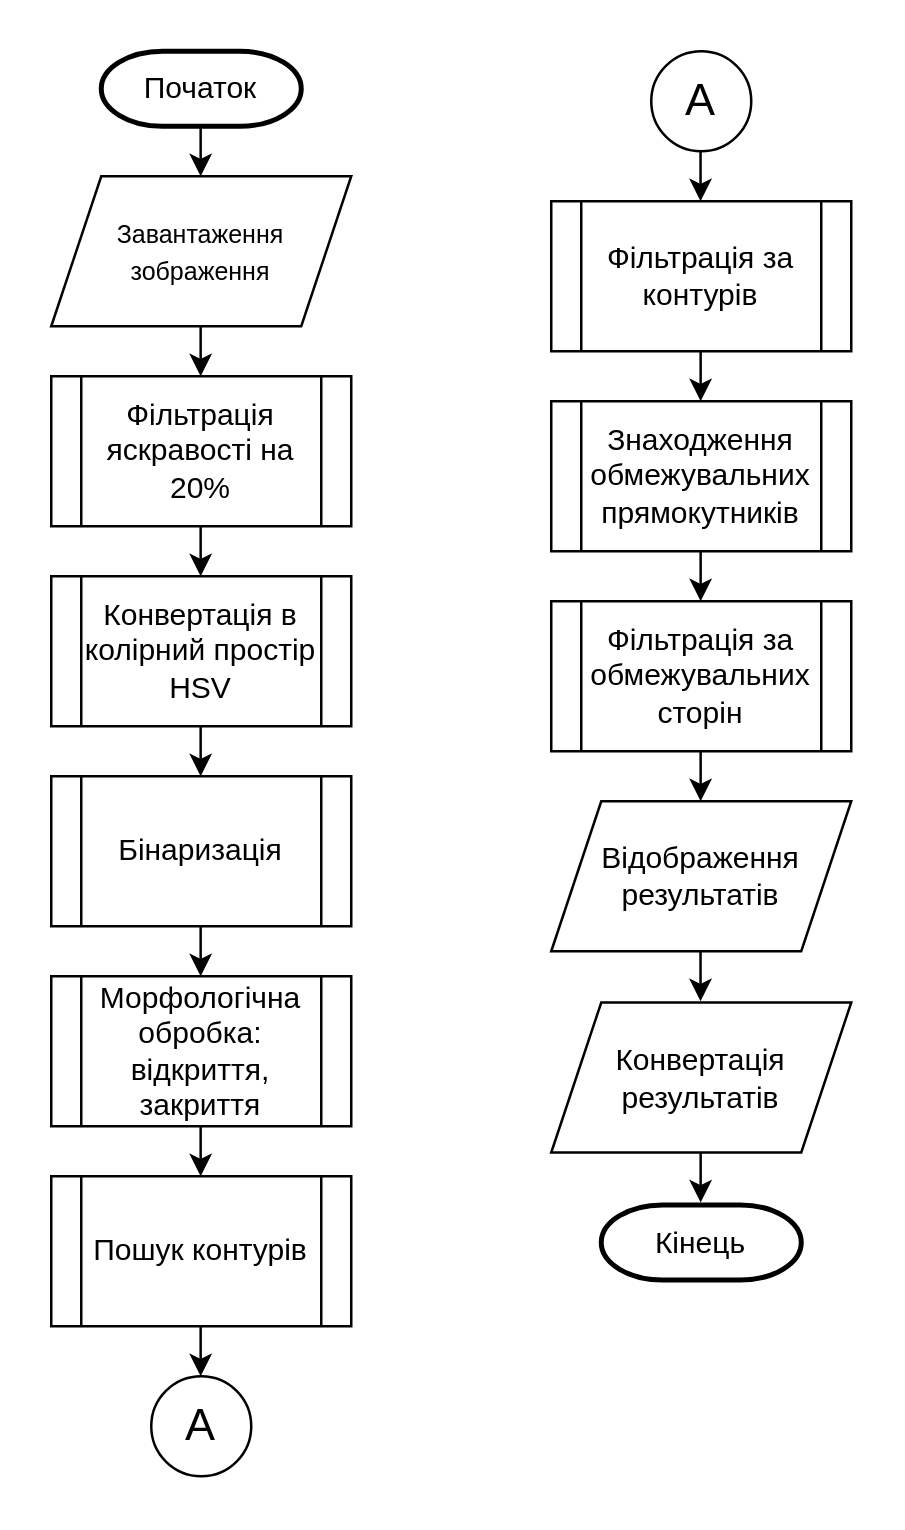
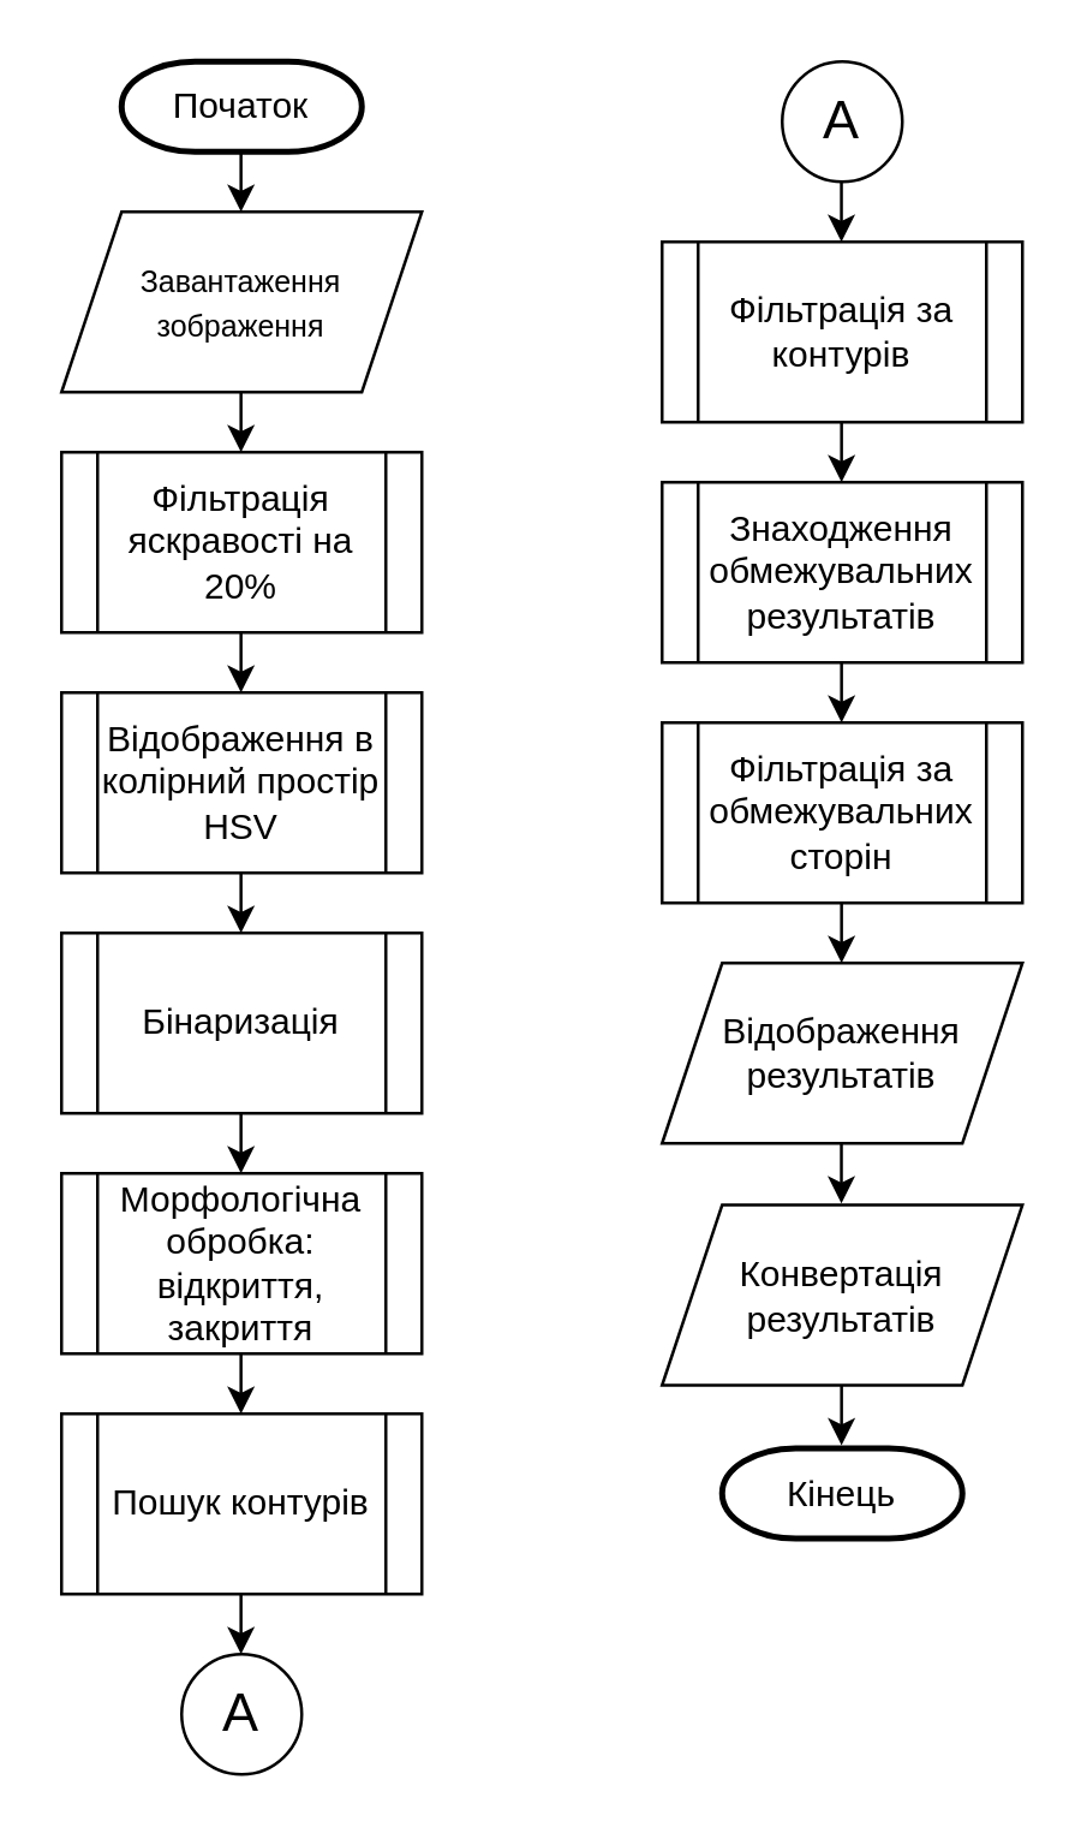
  <mxCell id="0" />
  <mxCell id="1" parent="0" />
  <mxCell id="2" value="Початок" style="strokeWidth=2;html=1;shape=mxgraph.flowchart.terminator;whiteSpace=wrap;" vertex="1" parent="1"><mxGeometry x="40" y="20" width="80" height="30" as="geometry" /></mxCell>
  <mxCell id="3" value="&lt;font style=&quot;font-size: 10px;&quot;&gt;Завантаження зображення&lt;/font&gt;" style="shape=parallelogram;perimeter=parallelogramPerimeter;whiteSpace=wrap;html=1;fixedSize=1;" vertex="1" parent="1"><mxGeometry x="20" y="70" width="120" height="60" as="geometry" /></mxCell>
  <mxCell id="4" value="" style="endArrow=classic;html=1;rounded=0;" edge="1" parent="1"><mxGeometry width="50" height="50" relative="1" as="geometry"><mxPoint x="79.76" y="50" as="sourcePoint" /><mxPoint x="79.76" y="70" as="targetPoint" /></mxGeometry></mxCell>
  <mxCell id="5" value="" style="endArrow=classic;html=1;rounded=0;" edge="1" parent="1"><mxGeometry width="50" height="50" relative="1" as="geometry"><mxPoint x="79.76" y="130" as="sourcePoint" /><mxPoint x="79.76" y="150" as="targetPoint" /></mxGeometry></mxCell>
  <mxCell id="6" value="Фільтрація яскравості на 20%" style="shape=process;whiteSpace=wrap;html=1;backgroundOutline=1;" vertex="1" parent="1"><mxGeometry x="20" y="150" width="120" height="60" as="geometry" /></mxCell>
  <mxCell id="7" value="" style="endArrow=classic;html=1;rounded=0;" edge="1" parent="1"><mxGeometry width="50" height="50" relative="1" as="geometry"><mxPoint x="79.76" y="210" as="sourcePoint" /><mxPoint x="79.76" y="230" as="targetPoint" /></mxGeometry></mxCell>
- <mxCell id="8" value="Конвертація в колірний простір HSV" style="shape=process;whiteSpace=wrap;html=1;backgroundOutline=1;" vertex="1" parent="1"><mxGeometry x="20" y="230" width="120" height="60" as="geometry" /></mxCell>
+ <mxCell id="8" value="Відображення в колірний простір HSV" style="shape=process;whiteSpace=wrap;html=1;backgroundOutline=1;" vertex="1" parent="1"><mxGeometry x="20" y="230" width="120" height="60" as="geometry" /></mxCell>
  <mxCell id="9" value="" style="endArrow=classic;html=1;rounded=0;" edge="1" parent="1"><mxGeometry width="50" height="50" relative="1" as="geometry"><mxPoint x="79.76" y="290" as="sourcePoint" /><mxPoint x="79.76" y="310" as="targetPoint" /></mxGeometry></mxCell>
  <mxCell id="10" value="Бінаризація" style="shape=process;whiteSpace=wrap;html=1;backgroundOutline=1;" vertex="1" parent="1"><mxGeometry x="20" y="310" width="120" height="60" as="geometry" /></mxCell>
  <mxCell id="11" value="" style="endArrow=classic;html=1;rounded=0;" edge="1" parent="1"><mxGeometry width="50" height="50" relative="1" as="geometry"><mxPoint x="79.76" y="370" as="sourcePoint" /><mxPoint x="79.76" y="390" as="targetPoint" /></mxGeometry></mxCell>
  <mxCell id="12" value="Морфологічна обробка:&lt;br&gt;відкриття, закриття" style="shape=process;whiteSpace=wrap;html=1;backgroundOutline=1;" vertex="1" parent="1"><mxGeometry x="20" y="390" width="120" height="60" as="geometry" /></mxCell>
  <mxCell id="13" value="Кінець" style="strokeWidth=2;html=1;shape=mxgraph.flowchart.terminator;whiteSpace=wrap;" vertex="1" parent="1"><mxGeometry x="240" y="481.5" width="80" height="30" as="geometry" /></mxCell>
  <mxCell id="14" value="" style="endArrow=classic;html=1;rounded=0;" edge="1" parent="1"><mxGeometry width="50" height="50" relative="1" as="geometry"><mxPoint x="79.76" y="450" as="sourcePoint" /><mxPoint x="79.76" y="470" as="targetPoint" /></mxGeometry></mxCell>
  <mxCell id="15" value="Пошук контурів" style="shape=process;whiteSpace=wrap;html=1;backgroundOutline=1;" vertex="1" parent="1"><mxGeometry x="20" y="470" width="120" height="60" as="geometry" /></mxCell>
  <mxCell id="16" value="" style="endArrow=classic;html=1;rounded=0;" edge="1" parent="1"><mxGeometry width="50" height="50" relative="1" as="geometry"><mxPoint x="79.76" y="530" as="sourcePoint" /><mxPoint x="79.76" y="550" as="targetPoint" /></mxGeometry></mxCell>
  <mxCell id="17" value="&lt;font style=&quot;font-size: 18px;&quot;&gt;А&lt;/font&gt;" style="ellipse;whiteSpace=wrap;html=1;aspect=fixed;" vertex="1" parent="1"><mxGeometry x="60" y="550" width="40" height="40" as="geometry" /></mxCell>
  <mxCell id="18" value="&lt;font style=&quot;font-size: 18px;&quot;&gt;А&lt;/font&gt;" style="ellipse;whiteSpace=wrap;html=1;aspect=fixed;" vertex="1" parent="1"><mxGeometry x="260" y="20" width="40" height="40" as="geometry" /></mxCell>
  <mxCell id="19" value="" style="endArrow=classic;html=1;rounded=0;" edge="1" parent="1"><mxGeometry width="50" height="50" relative="1" as="geometry"><mxPoint x="279.71" y="380" as="sourcePoint" /><mxPoint x="279.71" y="400" as="targetPoint" /></mxGeometry></mxCell>
  <mxCell id="20" value="" style="endArrow=classic;html=1;rounded=0;" edge="1" parent="1"><mxGeometry width="50" height="50" relative="1" as="geometry"><mxPoint x="279.76" y="460.5" as="sourcePoint" /><mxPoint x="279.76" y="480.5" as="targetPoint" /></mxGeometry></mxCell>
  <mxCell id="21" value="" style="endArrow=classic;html=1;rounded=0;" edge="1" parent="1"><mxGeometry width="50" height="50" relative="1" as="geometry"><mxPoint x="279.72" y="60" as="sourcePoint" /><mxPoint x="279.72" y="80" as="targetPoint" /></mxGeometry></mxCell>
  <mxCell id="22" value="Конвертація результатів" style="shape=parallelogram;perimeter=parallelogramPerimeter;whiteSpace=wrap;html=1;fixedSize=1;" vertex="1" parent="1"><mxGeometry x="220" y="400.5" width="120" height="60" as="geometry" /></mxCell>
  <mxCell id="23" value="Відображення результатів" style="shape=parallelogram;perimeter=parallelogramPerimeter;whiteSpace=wrap;html=1;fixedSize=1;" vertex="1" parent="1"><mxGeometry x="220" y="320" width="120" height="60" as="geometry" /></mxCell>
  <mxCell id="24" value="Фільтрація за обмежувальних сторін" style="shape=process;whiteSpace=wrap;html=1;backgroundOutline=1;" vertex="1" parent="1"><mxGeometry x="220" y="240" width="120" height="60" as="geometry" /></mxCell>
  <mxCell id="25" value="" style="endArrow=classic;html=1;rounded=0;" edge="1" parent="1"><mxGeometry width="50" height="50" relative="1" as="geometry"><mxPoint x="279.76" y="300" as="sourcePoint" /><mxPoint x="279.76" y="320" as="targetPoint" /></mxGeometry></mxCell>
  <mxCell id="26" value="Фільтрація за контурів" style="shape=process;whiteSpace=wrap;html=1;backgroundOutline=1;" vertex="1" parent="1"><mxGeometry x="220" y="80" width="120" height="60" as="geometry" /></mxCell>
  <mxCell id="27" value="" style="endArrow=classic;html=1;rounded=0;" edge="1" parent="1"><mxGeometry width="50" height="50" relative="1" as="geometry"><mxPoint x="279.76" y="140" as="sourcePoint" /><mxPoint x="279.76" y="160" as="targetPoint" /></mxGeometry></mxCell>
- <mxCell id="28" value="Знаходження обмежувальних прямокутників" style="shape=process;whiteSpace=wrap;html=1;backgroundOutline=1;" vertex="1" parent="1"><mxGeometry x="220" y="160" width="120" height="60" as="geometry" /></mxCell>
+ <mxCell id="28" value="Знаходження обмежувальних результатів" style="shape=process;whiteSpace=wrap;html=1;backgroundOutline=1;" vertex="1" parent="1"><mxGeometry x="220" y="160" width="120" height="60" as="geometry" /></mxCell>
  <mxCell id="29" value="" style="endArrow=classic;html=1;rounded=0;" edge="1" parent="1"><mxGeometry width="50" height="50" relative="1" as="geometry"><mxPoint x="279.76" y="220" as="sourcePoint" /><mxPoint x="279.76" y="240" as="targetPoint" /></mxGeometry></mxCell>
